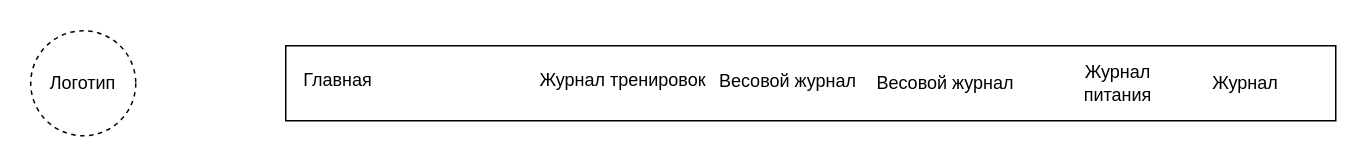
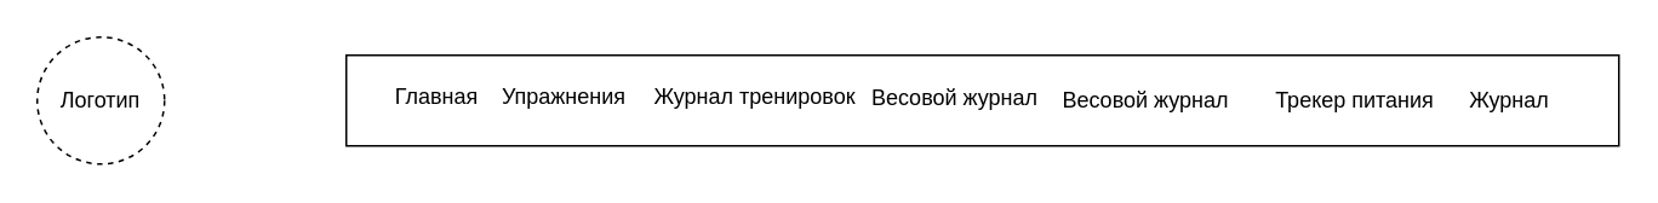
  <mxCell id="0" />
  <mxCell id="1" parent="0" />
  <mxCell id="2" value="Логотип" style="ellipse;whiteSpace=wrap;html=1;aspect=fixed;dashed=1;" vertex="1" parent="1"><mxGeometry x="20" y="20" width="70" height="70" as="geometry" /></mxCell>
  <mxCell id="3" value="" style="rounded=0;whiteSpace=wrap;html=1;" vertex="1" parent="1"><mxGeometry x="190" y="30" width="700" height="50" as="geometry" /></mxCell>
- <mxCell id="4" value="Главная" style="text;html=1;align=center;verticalAlign=middle;whiteSpace=wrap;rounded=0;" vertex="1" parent="1"><mxGeometry x="195" y="37.5" width="60" height="30" as="geometry" /></mxCell>
+ <mxCell id="4" value="Главная" style="text;html=1;align=center;verticalAlign=middle;whiteSpace=wrap;rounded=0;" vertex="1" parent="1"><mxGeometry x="210" y="37.5" width="60" height="30" as="geometry" /></mxCell>
+ <mxCell id="5" value="Упражнения" style="text;html=1;align=center;verticalAlign=middle;whiteSpace=wrap;rounded=0;" vertex="1" parent="1"><mxGeometry x="280" y="37.5" width="60" height="30" as="geometry" /></mxCell>
  <mxCell id="6" value="Журнал тренировок" style="text;html=1;align=center;verticalAlign=middle;whiteSpace=wrap;rounded=0;" vertex="1" parent="1"><mxGeometry x="350" y="38.13" width="130" height="30" as="geometry" /></mxCell>
  <mxCell id="7" value="Весовой журнал" style="text;html=1;align=center;verticalAlign=middle;whiteSpace=wrap;rounded=0;" vertex="1" parent="1"><mxGeometry x="470" y="37.5" width="110" height="33.75" as="geometry" /></mxCell>
  <mxCell id="8" value="Весовой журнал" style="text;html=1;align=center;verticalAlign=middle;whiteSpace=wrap;rounded=0;" vertex="1" parent="1"><mxGeometry x="570" y="43.75" width="120" height="22.5" as="geometry" /></mxCell>
- <mxCell id="9" value="Журнал питания" style="text;html=1;align=center;verticalAlign=middle;whiteSpace=wrap;rounded=0;" vertex="1" parent="1"><mxGeometry x="700" y="33.75" width="90" height="42.5" as="geometry" /></mxCell>
+ <mxCell id="9" value="Трекер питания" style="text;html=1;align=center;verticalAlign=middle;whiteSpace=wrap;rounded=0;" vertex="1" parent="1"><mxGeometry x="700" y="33.75" width="90" height="42.5" as="geometry" /></mxCell>
  <mxCell id="10" value="Журнал" style="text;html=1;align=center;verticalAlign=middle;whiteSpace=wrap;rounded=0;" vertex="1" parent="1"><mxGeometry x="800" y="40" width="60" height="30" as="geometry" /></mxCell>
